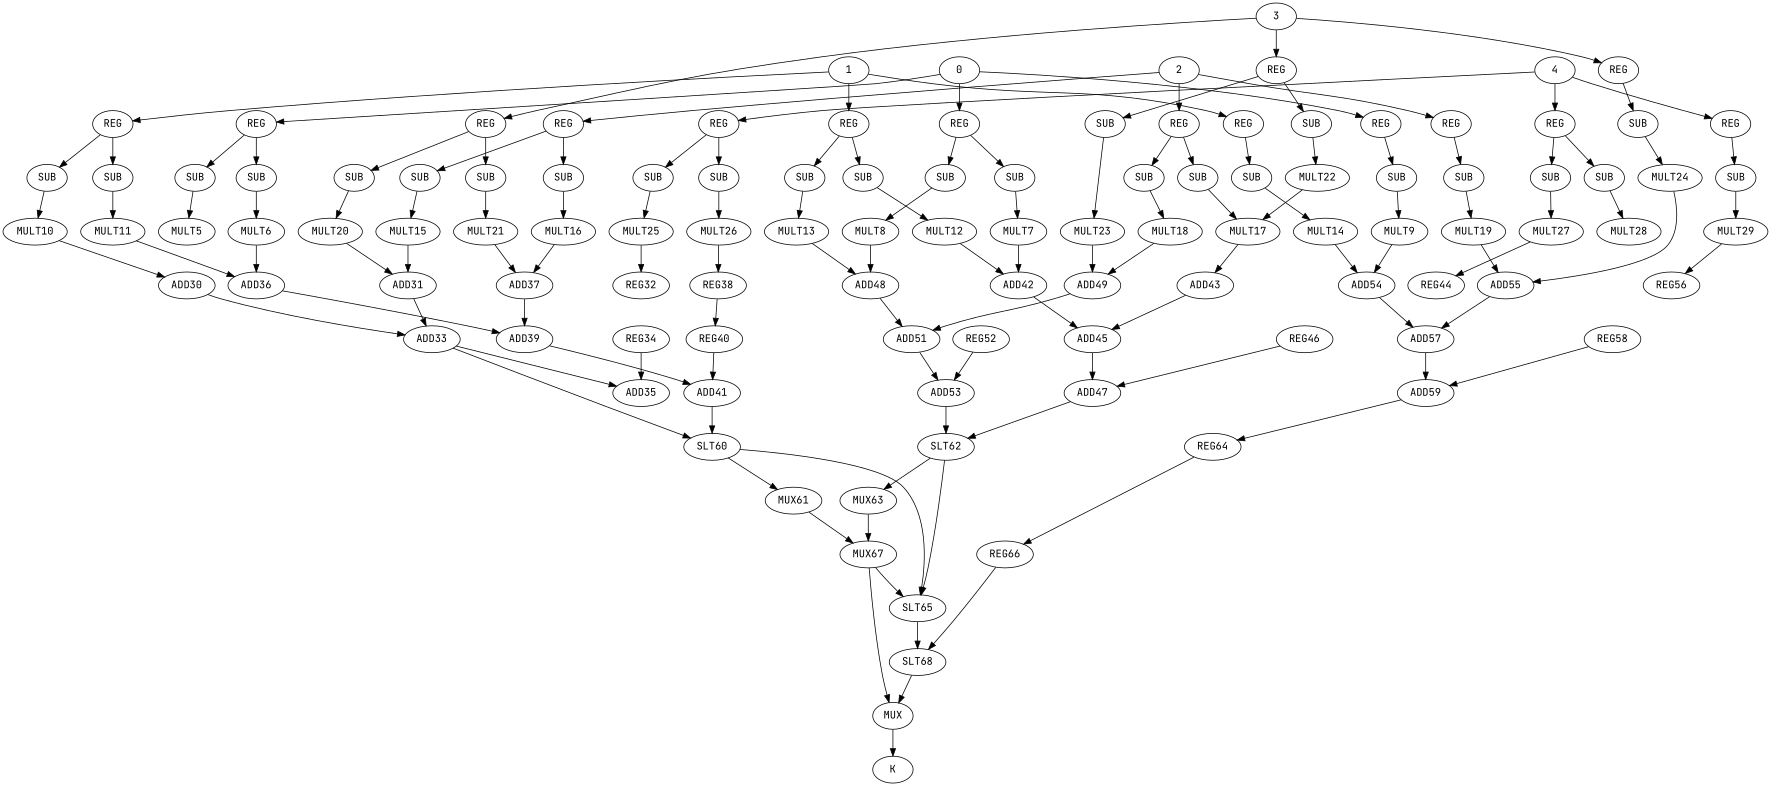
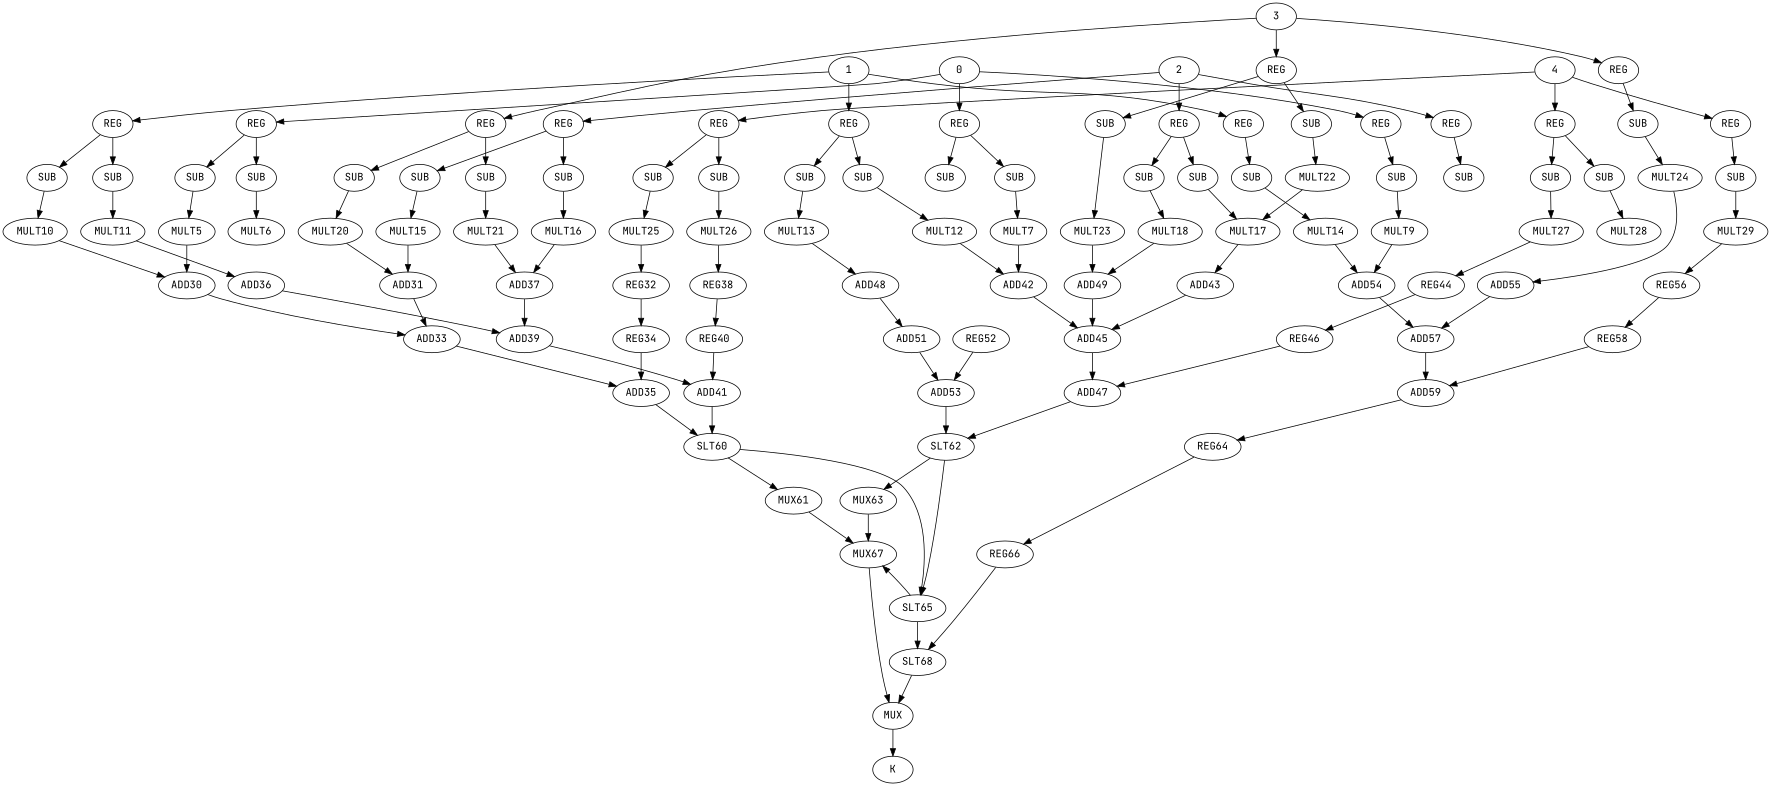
  strict digraph {
    fontname="JetBrains Mono"
    node [fontname="JetBrains Mono"]
    edge [fontname="JetBrains Mono"]
    n1 [label=REG]
    n2 [label=SUB]
    n3 [label=SUB]
    0
    n5 [label=REG]
    n6 [label=REG]
    n7 [label=SUB]
    n8 [label=SUB]
    n9 [label=SUB]
    n10 [label=MULT5]
    n11 [label=ADD30]
    n12 [label=ADD33]
    n13 [label=MULT6]
    n14 [label=ADD36]
    n15 [label=ADD39]
    n16 [label=MULT7]
    n17 [label=ADD42]
    n18 [label=ADD45]
-   n19 [label=MULT8]
    n20 [label=ADD48]
    n21 [label=ADD51]
    n22 [label=MULT9]
    n23 [label=ADD54]
    n24 [label=ADD57]
    n25 [label=REG]
    n26 [label=SUB]
    n27 [label=SUB]
    1
    n29 [label=REG]
    n30 [label=REG]
    n31 [label=SUB]
    n32 [label=SUB]
    n33 [label=SUB]
    n34 [label=MULT10]
    n35 [label=MULT11]
    n36 [label=MULT12]
    n37 [label=MULT13]
    n38 [label=MULT14]
    n39 [label=REG]
    n40 [label=SUB]
    n41 [label=SUB]
    2
    n43 [label=REG]
    n44 [label=REG]
    n45 [label=SUB]
    n46 [label=SUB]
    n47 [label=SUB]
    n48 [label=MULT15]
    n49 [label=ADD31]
    n50 [label=MULT16]
    n51 [label=ADD37]
    n52 [label=MULT17]
    n53 [label=ADD43]
    n54 [label=MULT18]
    n55 [label=ADD49]
-   n56 [label=MULT19]
    n57 [label=ADD55]
    n58 [label=REG]
    n59 [label=SUB]
    n60 [label=SUB]
    3
    n62 [label=REG]
    n63 [label=REG]
    n64 [label=SUB]
    n65 [label=SUB]
    n66 [label=SUB]
    n67 [label=MULT20]
    n68 [label=MULT21]
    n69 [label=MULT22]
    n70 [label=MULT23]
    n71 [label=MULT24]
    n72 [label=REG]
    n73 [label=SUB]
    n74 [label=SUB]
    4
    n76 [label=REG]
    n77 [label=REG]
    n78 [label=SUB]
    n79 [label=SUB]
    n80 [label=SUB]
    n81 [label=MULT25]
    n82 [label=REG32]
    n83 [label=REG34]
    n84 [label=MULT26]
    n85 [label=REG38]
    n86 [label=REG40]
    n87 [label=MULT27]
    n88 [label=REG44]
    n89 [label=REG46]
    n90 [label=MULT28]
    n91 [label=MULT29]
    n92 [label=REG56]
    n93 [label=REG58]
    n94 [label=ADD35]
    n95 [label=SLT60]
    n96 [label=MUX61]
    n97 [label=SLT65]
    n98 [label=ADD41]
    n99 [label=ADD47]
    n100 [label=SLT62]
    n101 [label=MUX63]
    n102 [label=ADD53]
    n103 [label=REG52]
    n104 [label=ADD59]
    n105 [label=REG64]
    n106 [label=REG66]
    n107 [label=MUX67]
    n108 [label=SLT68]
    n109 [label=MUX]
    n110 [label=K]
    n1 -> n2
    n1 -> n3
    n2 -> n10
    n3 -> n13
    0 -> n1
    0 -> n5
    0 -> n6
    n5 -> n7
    n5 -> n8
    n6 -> n9
    n7 -> n16
-   n8 -> n19
    n9 -> n22
+   n10 -> n11
    n11 -> n12
    n12 -> n94
-   n13 -> n14
    n14 -> n15
    n15 -> n98
    n16 -> n17
    n17 -> n18
    n18 -> n99
-   n19 -> n20
    n20 -> n21
    n21 -> n102
    n22 -> n23
    n23 -> n24
    n24 -> n104
    n25 -> n26
    n25 -> n27
    n26 -> n34
    n27 -> n35
    1 -> n25
    1 -> n29
    1 -> n30
    n29 -> n31
    n29 -> n32
    n30 -> n33
    n31 -> n36
    n32 -> n37
    n33 -> n38
    n34 -> n11
    n35 -> n14
    n36 -> n17
    n37 -> n20
    n38 -> n23
    n39 -> n40
    n39 -> n41
    n40 -> n48
    n41 -> n50
    2 -> n39
    2 -> n43
    2 -> n44
    n43 -> n45
    n43 -> n46
    n44 -> n47
    n45 -> n52
    n46 -> n54
-   n47 -> n56
    n48 -> n49
    n49 -> n12
    n50 -> n51
    n51 -> n15
    n52 -> n53
    n53 -> n18
    n54 -> n55
-   n55 -> n21
-   n56 -> n57
+   n55 -> n18
    n57 -> n24
    n58 -> n59
    n58 -> n60
    n59 -> n67
    n60 -> n68
    3 -> n58
    3 -> n62
    3 -> n63
    n62 -> n64
    n62 -> n65
    n63 -> n66
    n64 -> n69
    n65 -> n70
    n66 -> n71
    n67 -> n49
    n68 -> n51
    n69 -> n52
    n70 -> n55
    n71 -> n57
    n72 -> n73
    n72 -> n74
    n73 -> n81
    n74 -> n84
    4 -> n72
    4 -> n76
    4 -> n77
    n76 -> n78
    n76 -> n79
    n77 -> n80
    n78 -> n87
    n79 -> n90
    n80 -> n91
    n81 -> n82
+   n82 -> n83
    n83 -> n94
    n84 -> n85
    n85 -> n86
    n86 -> n98
    n87 -> n88
+   n88 -> n89
    n89 -> n99
    n91 -> n92
+   n92 -> n93
    n93 -> n104
-   n12 -> n95
+   n94 -> n95
    n95 -> n96
    n95 -> n97
    n96 -> n107
-   n107 -> n97
+   n97 -> n107
    n97 -> n108
    n98 -> n95
    n99 -> n100
    n100 -> n97
    n100 -> n101
    n101 -> n107
    n102 -> n100
    n103 -> n102
    n104 -> n105
    n105 -> n106
    n106 -> n108
    n107 -> n109
    n108 -> n109
    n109 -> n110
  }
